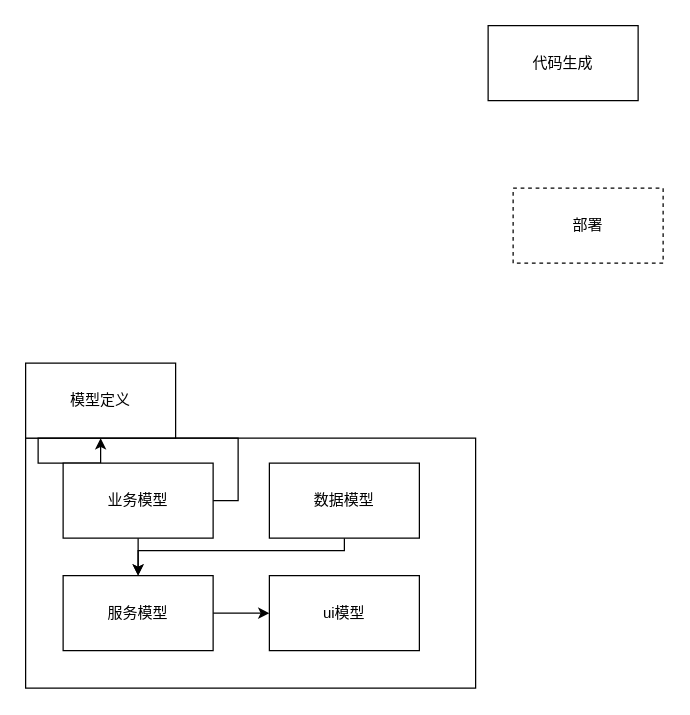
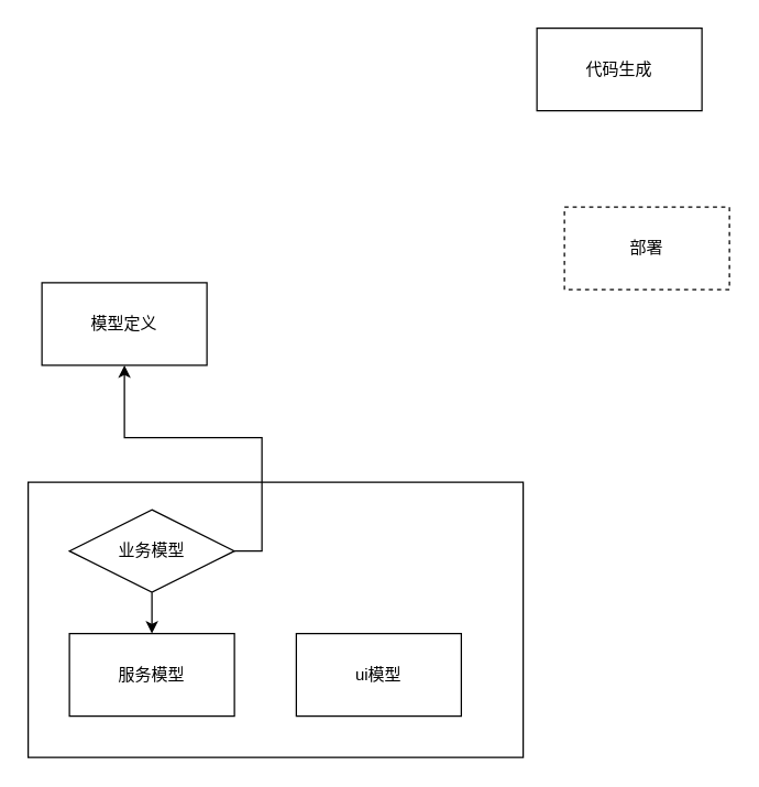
  <mxCell id="0" />
  <mxCell id="1" parent="0" />
  <mxCell id="2" value="" style="rounded=0;whiteSpace=wrap;html=1;" vertex="1" parent="1"><mxGeometry x="20" y="350" width="360" height="200" as="geometry" /></mxCell>
- <mxCell id="3" value="模型定义" style="rounded=0;whiteSpace=wrap;html=1;" vertex="1" parent="1"><mxGeometry x="20" y="290" width="120" height="60" as="geometry" /></mxCell>
+ <mxCell id="3" value="模型定义" style="rounded=0;whiteSpace=wrap;html=1;" vertex="1" parent="1"><mxGeometry x="30" y="205" width="120" height="60" as="geometry" /></mxCell>
  <mxCell id="4" value="代码生成" style="rounded=0;whiteSpace=wrap;html=1;" vertex="1" parent="1"><mxGeometry x="390" y="20" width="120" height="60" as="geometry" /></mxCell>
  <mxCell id="5" value="部署" style="rounded=0;whiteSpace=wrap;html=1;dashed=1;" vertex="1" parent="1"><mxGeometry x="410" y="150" width="120" height="60" as="geometry" /></mxCell>
  <mxCell id="6" style="edgeStyle=orthogonalEdgeStyle;rounded=0;orthogonalLoop=1;jettySize=auto;html=1;exitX=0.5;exitY=1;exitDx=0;exitDy=0;entryX=0.5;entryY=0;entryDx=0;entryDy=0;" edge="1" parent="1" source="8" target="10"><mxGeometry relative="1" as="geometry" /></mxCell>
  <mxCell id="7" style="edgeStyle=orthogonalEdgeStyle;rounded=0;orthogonalLoop=1;jettySize=auto;html=1;exitX=1;exitY=0.5;exitDx=0;exitDy=0;" edge="1" parent="1" source="8" target="3"><mxGeometry relative="1" as="geometry" /></mxCell>
- <mxCell id="8" value="业务模型" style="rounded=0;whiteSpace=wrap;html=1;" vertex="1" parent="1"><mxGeometry x="50" y="370" width="120" height="60" as="geometry" /></mxCell>
- <mxCell id="9" style="edgeStyle=orthogonalEdgeStyle;rounded=0;orthogonalLoop=1;jettySize=auto;html=1;exitX=1;exitY=0.5;exitDx=0;exitDy=0;entryX=0;entryY=0.5;entryDx=0;entryDy=0;" edge="1" parent="1" source="10" target="13"><mxGeometry relative="1" as="geometry" /></mxCell>
+ <mxCell id="8" value="业务模型" style="rhombus;whiteSpace=wrap;html=1;" vertex="1" parent="1"><mxGeometry x="50" y="370" width="120" height="60" as="geometry" /></mxCell>
  <mxCell id="10" value="服务模型" style="rounded=0;whiteSpace=wrap;html=1;" vertex="1" parent="1"><mxGeometry x="50" y="460" width="120" height="60" as="geometry" /></mxCell>
- <mxCell id="11" style="edgeStyle=orthogonalEdgeStyle;rounded=0;orthogonalLoop=1;jettySize=auto;html=1;exitX=0.5;exitY=1;exitDx=0;exitDy=0;entryX=0.5;entryY=0;entryDx=0;entryDy=0;" edge="1" parent="1" source="12" target="10"><mxGeometry relative="1" as="geometry"><Array as="points"><mxPoint x="275" y="440" /><mxPoint x="110" y="440" /></Array></mxGeometry></mxCell>
- <mxCell id="12" value="数据模型" style="rounded=0;whiteSpace=wrap;html=1;" vertex="1" parent="1"><mxGeometry x="215" y="370" width="120" height="60" as="geometry" /></mxCell>
  <mxCell id="13" value="ui模型" style="rounded=0;whiteSpace=wrap;html=1;" vertex="1" parent="1"><mxGeometry x="215" y="460" width="120" height="60" as="geometry" /></mxCell>
